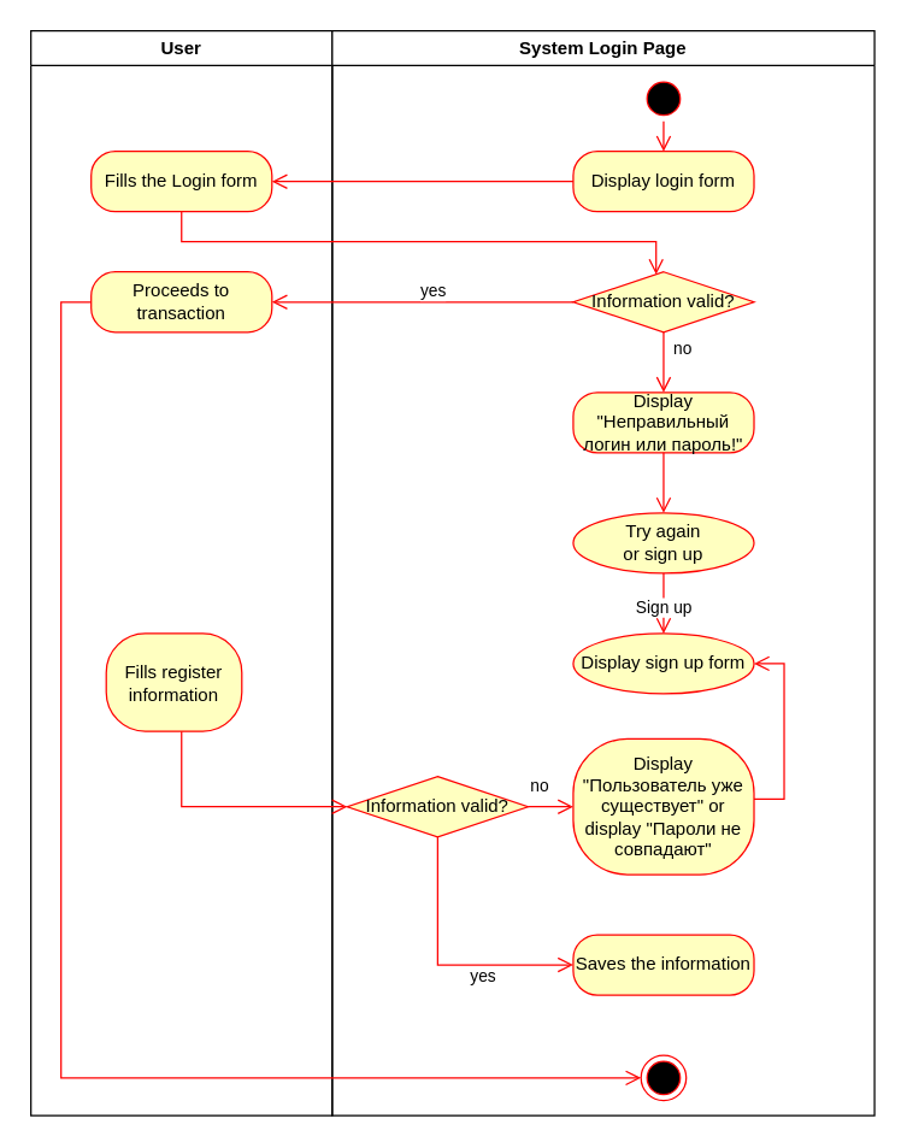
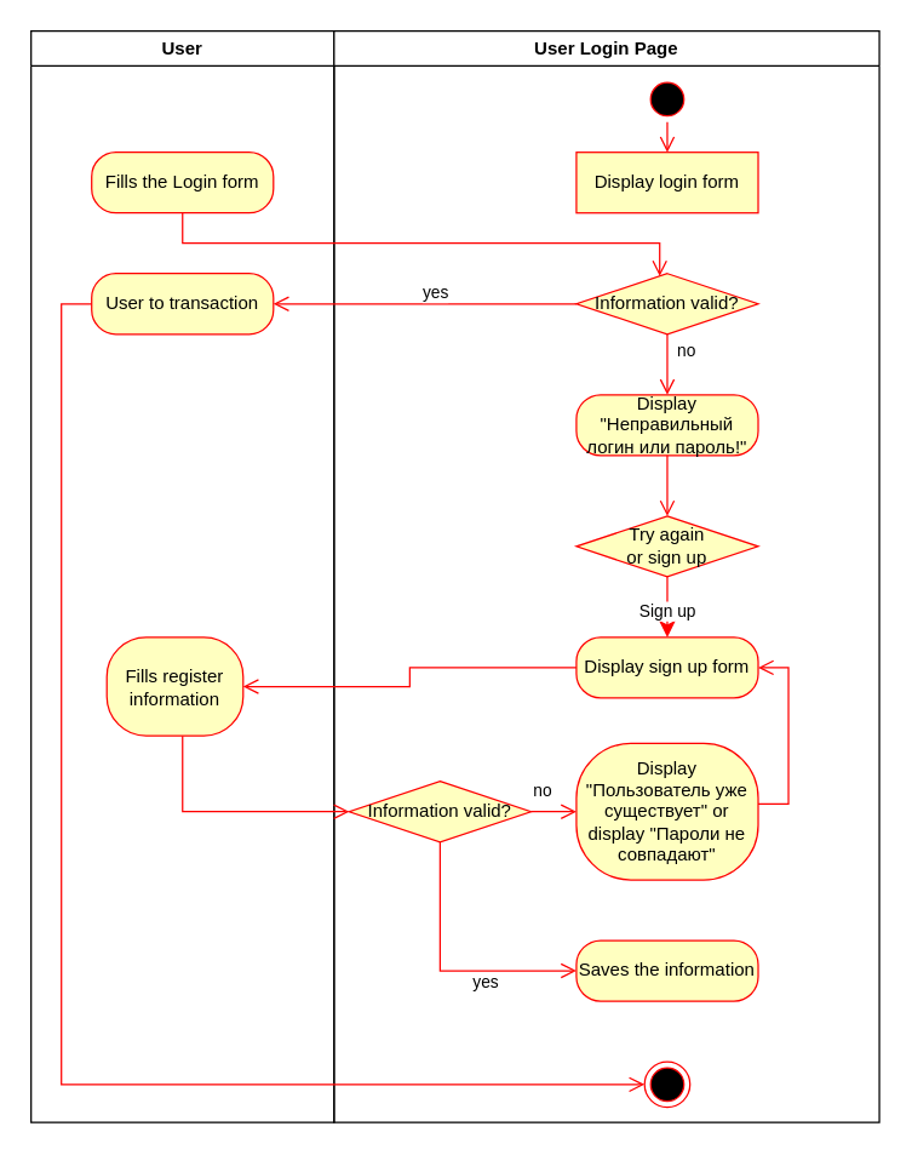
  <mxCell id="0" />
  <mxCell id="1" parent="0" />
  <mxCell id="2" value="User" style="swimlane;whiteSpace=wrap;html=1;" vertex="1" parent="1"><mxGeometry x="20" y="20" width="200" height="720" as="geometry" /></mxCell>
  <mxCell id="3" value="Fills the Login form" style="rounded=1;whiteSpace=wrap;html=1;arcSize=40;fontColor=#000000;fillColor=#ffffc0;strokeColor=#ff0000;" vertex="1" parent="2"><mxGeometry x="40" y="80" width="120" height="40" as="geometry" /></mxCell>
- <mxCell id="4" value="Proceeds to transaction" style="rounded=1;whiteSpace=wrap;html=1;arcSize=40;fontColor=#000000;fillColor=#ffffc0;strokeColor=#ff0000;" vertex="1" parent="2"><mxGeometry x="40" y="160" width="120" height="40" as="geometry" /></mxCell>
+ <mxCell id="4" value="User to transaction" style="rounded=1;whiteSpace=wrap;html=1;arcSize=40;fontColor=#000000;fillColor=#ffffc0;strokeColor=#ff0000;" vertex="1" parent="2"><mxGeometry x="40" y="160" width="120" height="40" as="geometry" /></mxCell>
  <mxCell id="5" value="Fills register information" style="rounded=1;whiteSpace=wrap;html=1;arcSize=40;fontColor=#000000;fillColor=#ffffc0;strokeColor=#ff0000;" vertex="1" parent="2"><mxGeometry x="50" y="400" width="90" height="65" as="geometry" /></mxCell>
- <mxCell id="6" value="System Login Page" style="swimlane;whiteSpace=wrap;html=1;" vertex="1" parent="1"><mxGeometry x="220" y="20" width="360" height="720" as="geometry" /></mxCell>
- <mxCell id="7" value="Display login form" style="rounded=1;whiteSpace=wrap;html=1;arcSize=40;fontColor=#000000;fillColor=#ffffc0;strokeColor=#ff0000;" vertex="1" parent="6"><mxGeometry x="160" y="80" width="120" height="40" as="geometry" /></mxCell>
+ <mxCell id="6" value="User Login Page" style="swimlane;whiteSpace=wrap;html=1;" vertex="1" parent="1"><mxGeometry x="220" y="20" width="360" height="720" as="geometry" /></mxCell>
+ <mxCell id="7" value="Display login form" style="whiteSpace=wrap;html=1;arcSize=40;fontColor=#000000;fillColor=#ffffc0;strokeColor=#ff0000;rounded=0;" vertex="1" parent="6"><mxGeometry x="160" y="80" width="120" height="40" as="geometry" /></mxCell>
  <mxCell id="8" value="Information valid?" style="rhombus;whiteSpace=wrap;html=1;fontColor=#000000;fillColor=#ffffc0;strokeColor=#ff0000;" vertex="1" parent="6"><mxGeometry x="160" y="160" width="120" height="40" as="geometry" /></mxCell>
  <mxCell id="9" value="no" style="edgeStyle=orthogonalEdgeStyle;html=1;align=left;verticalAlign=bottom;endArrow=open;endSize=8;strokeColor=#ff0000;rounded=0;" edge="1" source="8" parent="6" target="10"><mxGeometry y="5" relative="1" as="geometry"><mxPoint x="275" y="180" as="targetPoint" /><Array as="points" /><mxPoint as="offset" /></mxGeometry></mxCell>
  <mxCell id="10" value="Display &quot;Неправильный логин или пароль!&quot;" style="rounded=1;whiteSpace=wrap;html=1;arcSize=40;fontColor=#000000;fillColor=#ffffc0;strokeColor=#ff0000;" vertex="1" parent="6"><mxGeometry x="160" y="240" width="120" height="40" as="geometry" /></mxCell>
  <mxCell id="11" value="" style="edgeStyle=orthogonalEdgeStyle;html=1;verticalAlign=bottom;endArrow=open;endSize=8;strokeColor=#ff0000;rounded=0;" edge="1" source="10" parent="6" target="12"><mxGeometry relative="1" as="geometry"><mxPoint x="215" y="320" as="targetPoint" /><Array as="points" /></mxGeometry></mxCell>
- <mxCell id="12" value="Try again&lt;br&gt;or sign up" style="ellipse;whiteSpace=wrap;html=1;fontColor=#000000;fillColor=#ffffc0;strokeColor=#ff0000;" vertex="1" parent="6"><mxGeometry x="160" y="320" width="120" height="40" as="geometry" /></mxCell>
- <mxCell id="13" value="Sign up" style="edgeStyle=orthogonalEdgeStyle;html=1;align=left;verticalAlign=top;endArrow=open;endSize=8;strokeColor=#ff0000;rounded=0;" edge="1" source="12" parent="6" target="14"><mxGeometry x="-0.5" y="-20" relative="1" as="geometry"><mxPoint x="155" y="420" as="targetPoint" /><mxPoint as="offset" /></mxGeometry></mxCell>
- <mxCell id="14" value="Display sign up form" style="ellipse;whiteSpace=wrap;html=1;arcSize=40;fontColor=#000000;fillColor=#ffffc0;strokeColor=#ff0000;" vertex="1" parent="6"><mxGeometry x="160" y="400" width="120" height="40" as="geometry" /></mxCell>
+ <mxCell id="12" value="Try again&lt;br&gt;or sign up" style="rhombus;whiteSpace=wrap;html=1;fontColor=#000000;fillColor=#ffffc0;strokeColor=#ff0000;" vertex="1" parent="6"><mxGeometry x="160" y="320" width="120" height="40" as="geometry" /></mxCell>
+ <mxCell id="13" value="Sign up" style="edgeStyle=orthogonalEdgeStyle;html=1;align=left;verticalAlign=top;endArrow=classic;endSize=8;strokeColor=#ff0000;rounded=0;" edge="1" source="12" parent="6" target="14"><mxGeometry x="-0.5" y="-20" relative="1" as="geometry"><mxPoint x="155" y="420" as="targetPoint" /><mxPoint as="offset" /></mxGeometry></mxCell>
+ <mxCell id="14" value="Display sign up form" style="rounded=1;whiteSpace=wrap;html=1;arcSize=40;fontColor=#000000;fillColor=#ffffc0;strokeColor=#ff0000;" vertex="1" parent="6"><mxGeometry x="160" y="400" width="120" height="40" as="geometry" /></mxCell>
  <mxCell id="15" value="" style="ellipse;html=1;shape=startState;fillColor=#000000;strokeColor=#ff0000;" vertex="1" parent="6"><mxGeometry x="205" y="30" width="30" height="30" as="geometry" /></mxCell>
  <mxCell id="16" value="" style="edgeStyle=orthogonalEdgeStyle;html=1;verticalAlign=bottom;endArrow=open;endSize=8;strokeColor=#ff0000;rounded=0;" edge="1" source="15" parent="6" target="7"><mxGeometry relative="1" as="geometry"><mxPoint x="215" y="90" as="targetPoint" /></mxGeometry></mxCell>
  <mxCell id="17" value="" style="ellipse;html=1;shape=endState;fillColor=#000000;strokeColor=#ff0000;" vertex="1" parent="6"><mxGeometry x="205" y="680" width="30" height="30" as="geometry" /></mxCell>
  <mxCell id="18" value="Information valid?" style="rhombus;whiteSpace=wrap;html=1;fontColor=#000000;fillColor=#ffffc0;strokeColor=#ff0000;" vertex="1" parent="6"><mxGeometry x="10" y="495" width="120" height="40" as="geometry" /></mxCell>
  <mxCell id="19" value="no" style="edgeStyle=orthogonalEdgeStyle;html=1;align=left;verticalAlign=bottom;endArrow=open;endSize=8;strokeColor=#ff0000;rounded=0;" edge="1" parent="6" source="18" target="22"><mxGeometry x="-1" y="5" relative="1" as="geometry"><mxPoint x="140" y="510" as="targetPoint" /><mxPoint x="110" y="580" as="sourcePoint" /><Array as="points"><mxPoint x="130" y="515" /></Array><mxPoint as="offset" /></mxGeometry></mxCell>
  <mxCell id="20" value="yes" style="edgeStyle=orthogonalEdgeStyle;html=1;align=left;verticalAlign=top;endArrow=open;endSize=8;strokeColor=#ff0000;rounded=0;" edge="1" parent="6" source="18" target="21"><mxGeometry x="-0.091" y="20" relative="1" as="geometry"><mxPoint x="80" y="500" as="targetPoint" /><mxPoint x="235" y="480" as="sourcePoint" /><Array as="points"><mxPoint x="70" y="620" /></Array><mxPoint as="offset" /></mxGeometry></mxCell>
  <mxCell id="21" value="Saves the information" style="rounded=1;whiteSpace=wrap;html=1;arcSize=40;fontColor=#000000;fillColor=#ffffc0;strokeColor=#ff0000;" vertex="1" parent="6"><mxGeometry x="160" y="600" width="120" height="40" as="geometry" /></mxCell>
  <mxCell id="22" value="Display &quot;Пользователь уже существует&quot; or display &quot;Пароли не совпадают&quot;" style="rounded=1;whiteSpace=wrap;html=1;arcSize=40;fontColor=#000000;fillColor=#ffffc0;strokeColor=#ff0000;" vertex="1" parent="6"><mxGeometry x="160" y="470" width="120" height="90" as="geometry" /></mxCell>
  <mxCell id="23" value="" style="edgeStyle=orthogonalEdgeStyle;html=1;verticalAlign=bottom;endArrow=open;endSize=8;strokeColor=#ff0000;rounded=0;" edge="1" parent="6" source="22" target="14"><mxGeometry relative="1" as="geometry"><mxPoint x="-20" y="430" as="targetPoint" /><mxPoint x="170" y="430" as="sourcePoint" /><Array as="points"><mxPoint x="300" y="510" /><mxPoint x="300" y="420" /></Array></mxGeometry></mxCell>
- <mxCell id="24" value="" style="edgeStyle=orthogonalEdgeStyle;html=1;verticalAlign=bottom;endArrow=open;endSize=8;strokeColor=#ff0000;rounded=0;" edge="1" parent="1" source="7" target="3"><mxGeometry relative="1" as="geometry"><mxPoint x="330" y="210" as="targetPoint" /><mxPoint x="330" y="150" as="sourcePoint" /></mxGeometry></mxCell>
  <mxCell id="25" value="" style="edgeStyle=orthogonalEdgeStyle;html=1;verticalAlign=bottom;endArrow=open;endSize=8;strokeColor=#ff0000;rounded=0;" edge="1" source="3" parent="1" target="8"><mxGeometry relative="1" as="geometry"><mxPoint x="120" y="200" as="targetPoint" /><Array as="points"><mxPoint x="120" y="160" /><mxPoint x="435" y="160" /></Array></mxGeometry></mxCell>
  <mxCell id="26" value="yes" style="edgeStyle=orthogonalEdgeStyle;html=1;align=left;verticalAlign=top;endArrow=open;endSize=8;strokeColor=#ff0000;rounded=0;" edge="1" source="8" parent="1" target="4"><mxGeometry x="0.035" y="-20" relative="1" as="geometry"><mxPoint x="260" y="260" as="targetPoint" /><mxPoint x="259.5" y="200" as="sourcePoint" /><Array as="points"><mxPoint x="280" y="200" /></Array><mxPoint as="offset" /></mxGeometry></mxCell>
  <mxCell id="27" value="" style="edgeStyle=orthogonalEdgeStyle;html=1;verticalAlign=bottom;endArrow=open;endSize=8;strokeColor=#ff0000;rounded=0;" edge="1" source="4" parent="1" target="17"><mxGeometry relative="1" as="geometry"><mxPoint x="120" y="380" as="targetPoint" /><Array as="points"><mxPoint x="40" y="200" /><mxPoint x="40" y="715" /></Array></mxGeometry></mxCell>
+ <mxCell id="28" value="" style="edgeStyle=orthogonalEdgeStyle;html=1;verticalAlign=bottom;endArrow=open;endSize=8;strokeColor=#ff0000;rounded=0;" edge="1" source="14" parent="1" target="5"><mxGeometry relative="1" as="geometry"><mxPoint x="320" y="440" as="targetPoint" /><mxPoint x="320" y="380" as="sourcePoint" /></mxGeometry></mxCell>
  <mxCell id="29" value="" style="edgeStyle=orthogonalEdgeStyle;html=1;verticalAlign=bottom;endArrow=open;endSize=8;strokeColor=#ff0000;rounded=0;" edge="1" source="5" parent="1" target="18"><mxGeometry relative="1" as="geometry"><mxPoint x="120" y="440" as="targetPoint" /><Array as="points"><mxPoint x="120" y="480" /></Array></mxGeometry></mxCell>
